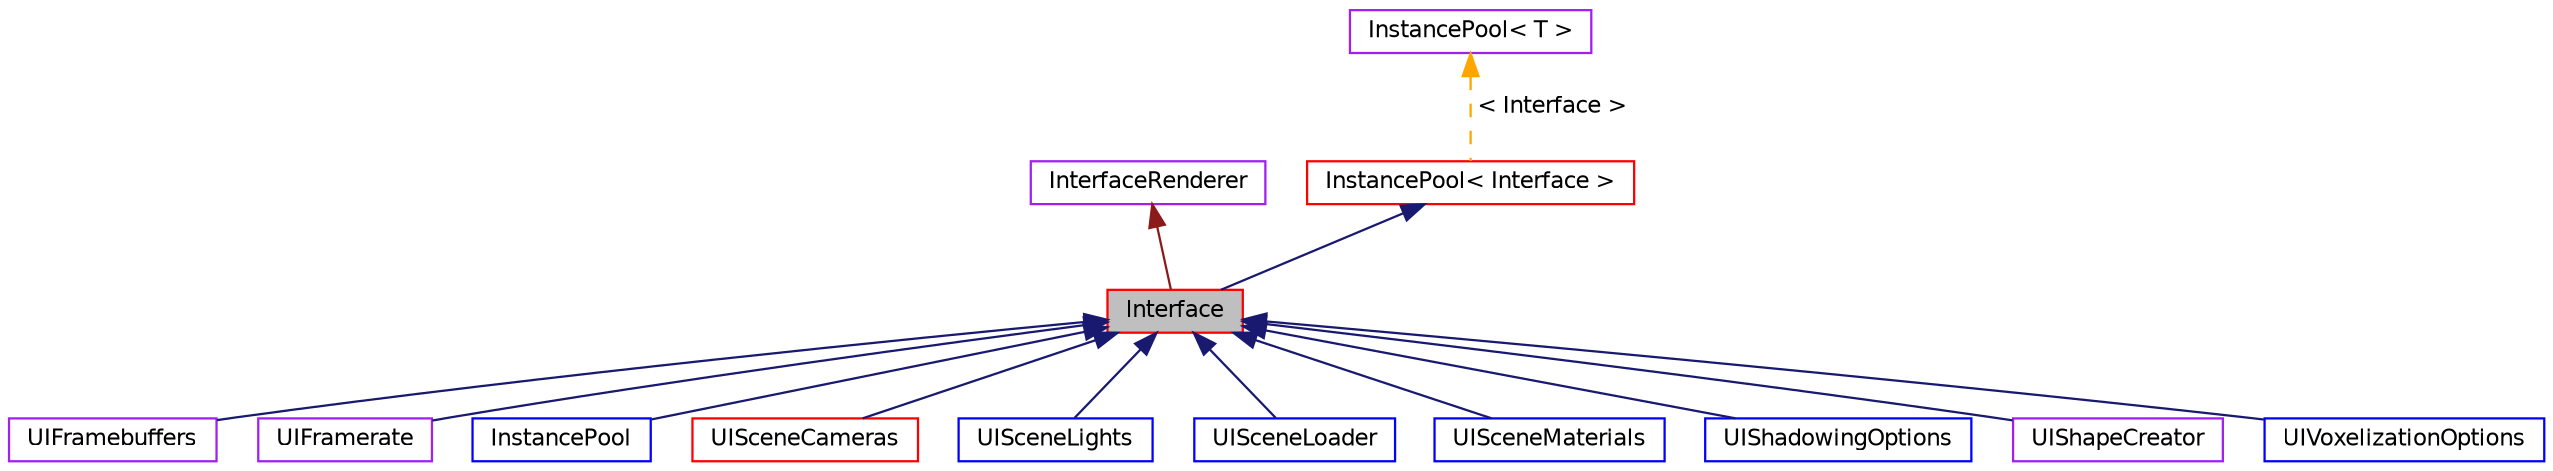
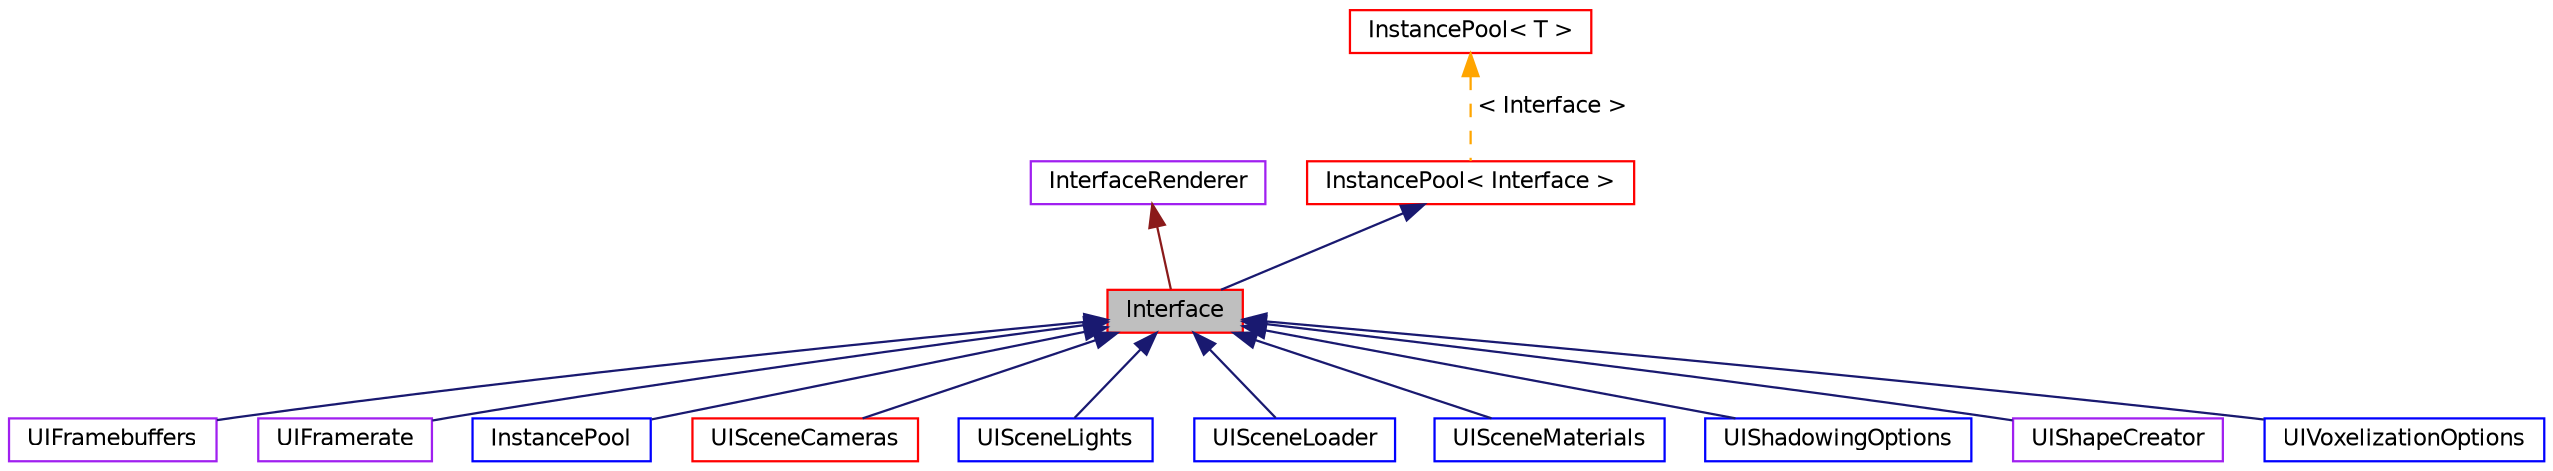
  digraph {
    rankdir=TB
    node [color=blue fillcolor=white fontname=Helvetica fontsize=10 shape=record style=filled]
    edge [color=midnightblue dir=back fontname=Helvetica fontsize=10 labelfontname=Helvetica labelfontsize=10 style=solid]
    n1 [color=red fillcolor=grey75 fontcolor=black height=0.2 label=Interface width=0.4]
    n2 [color=purple height=0.2 label=UIFramebuffers width=0.4]
    n3 [color=purple height=0.2 label=UIFramerate width=0.4]
    n4 [height=0.2 label=InstancePool width=0.4]
    n5 [color=red height=0.2 label=UISceneCameras width=0.4]
    n6 [height=0.2 label=UISceneLights width=0.4]
    n7 [height=0.2 label=UISceneLoader width=0.4]
    n8 [height=0.2 label=UISceneMaterials width=0.4]
    n9 [height=0.2 label=UIShadowingOptions width=0.4]
    n10 [color=purple height=0.2 label=UIShapeCreator width=0.4]
    n11 [height=0.2 label=UIVoxelizationOptions width=0.4]
    n12 [color=purple height=0.2 label=InterfaceRenderer width=0.4]
    n13 [color=red height=0.2 label="InstancePool\< Interface \>" width=0.4]
-   n14 [color=purple height=0.2 label="InstancePool\< T \>" width=0.4]
+   n14 [color=red height=0.2 label="InstancePool\< T \>" width=0.4]
    n1 -> n2
    n1 -> n3
    n1 -> n4
    n1 -> n5
    n1 -> n6
    n1 -> n7
    n1 -> n8
    n1 -> n9
    n1 -> n10
    n1 -> n11
    n12 -> n1 [color=firebrick4]
    n13 -> n1
    n14 -> n13 [color=orange label=" \< Interface \>" style=dashed]
  }
